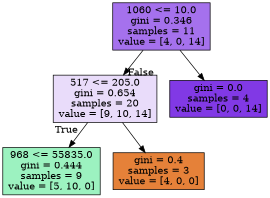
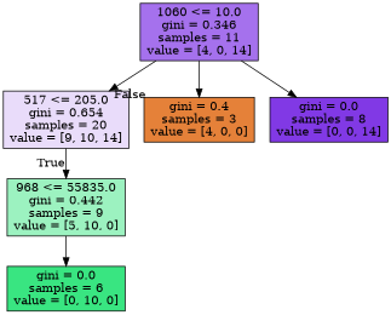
  digraph {
    node [color=black shape=box style=filled]
    n1 [fillcolor="#8139e52c" label="517 <= 205.0\ngini = 0.654\nsamples = 20\nvalue = [9, 10, 14]"]
-   n2 [fillcolor="#39e5817f" label="968 <= 55835.0\ngini = 0.444\nsamples = 9\nvalue = [5, 10, 0]"]
+   n2 [fillcolor="#39e5817f" label="968 <= 55835.0\ngini = 0.442\nsamples = 9\nvalue = [5, 10, 0]"]
+   n3 [fillcolor="#39e581ff" label="gini = 0.0\nsamples = 6\nvalue = [0, 10, 0]"]
    n4 [fillcolor="#8139e5b6" label="1060 <= 10.0\ngini = 0.346\nsamples = 11\nvalue = [4, 0, 14]"]
    n5 [fillcolor="#e58139ff" label="gini = 0.4\nsamples = 3\nvalue = [4, 0, 0]"]
-   n6 [fillcolor="#8139e5ff" label="gini = 0.0\nsamples = 4\nvalue = [0, 0, 14]"]
+   n6 [fillcolor="#8139e5ff" label="gini = 0.0\nsamples = 8\nvalue = [0, 0, 14]"]
    n1 -> n2 [headlabel=True labelangle=45 labeldistance=2.5]
+   n2 -> n3
    n4 -> n1 [headlabel=False labelangle=-45 labeldistance=2.5]
-   n1 -> n5
+   n4 -> n5
    n4 -> n6
  }
